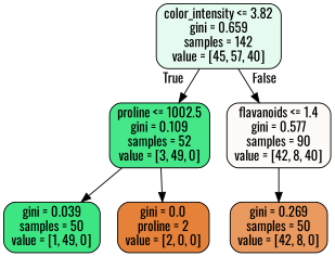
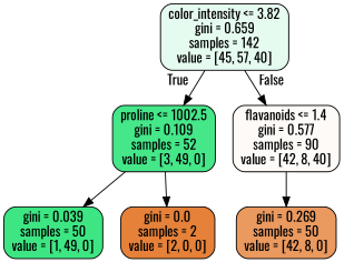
  digraph {
    fontname=Oswald
    node [color=black fontname=Oswald shape=box style="filled, rounded"]
    edge [fontname=Oswald]
    n1 [fillcolor="#39e58120" label="color_intensity <= 3.82\ngini = 0.659\nsamples = 142\nvalue = [45, 57, 40]"]
    n2 [fillcolor="#39e581ef" label="proline <= 1002.5\ngini = 0.109\nsamples = 52\nvalue = [3, 49, 0]"]
    n3 [fillcolor="#e581390a" label="flavanoids <= 1.4\ngini = 0.577\nsamples = 90\nvalue = [42, 8, 40]"]
    n4 [fillcolor="#39e581fa" label="gini = 0.039\nsamples = 50\nvalue = [1, 49, 0]"]
-   n5 [fillcolor="#e58139ff" label="gini = 0.0\nproline = 2\nvalue = [2, 0, 0]"]
+   n5 [fillcolor="#e58139ff" label="gini = 0.0\nsamples = 2\nvalue = [2, 0, 0]"]
    n6 [fillcolor="#e58139ce" label="gini = 0.269\nsamples = 50\nvalue = [42, 8, 0]"]
    n1 -> n2 [headlabel=True labelangle=45 labeldistance=2.5]
    n1 -> n3 [headlabel=False labelangle=-45 labeldistance=2.5]
    n2 -> n4
    n2 -> n5
    n3 -> n6
  }
